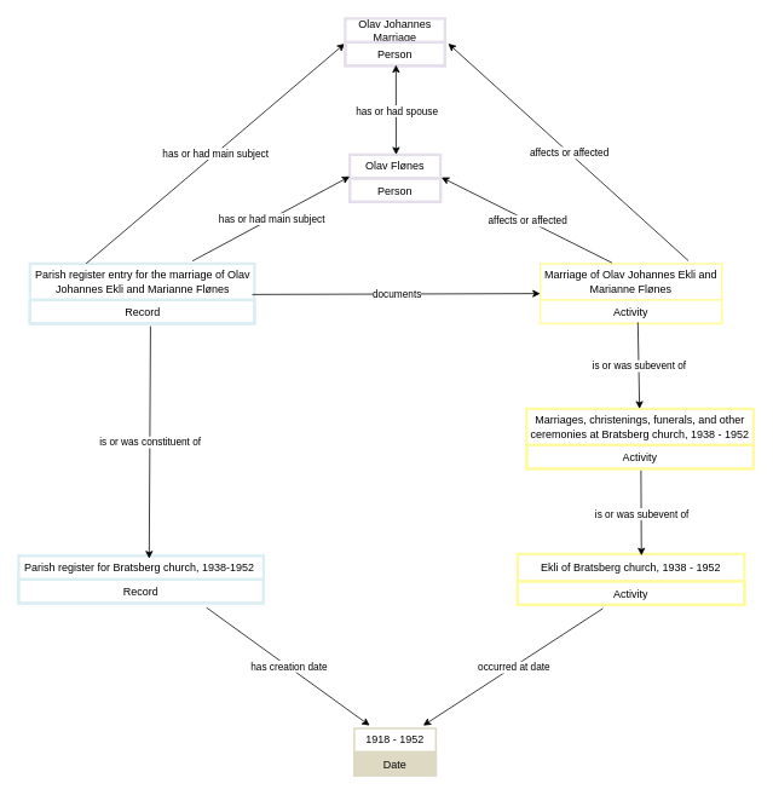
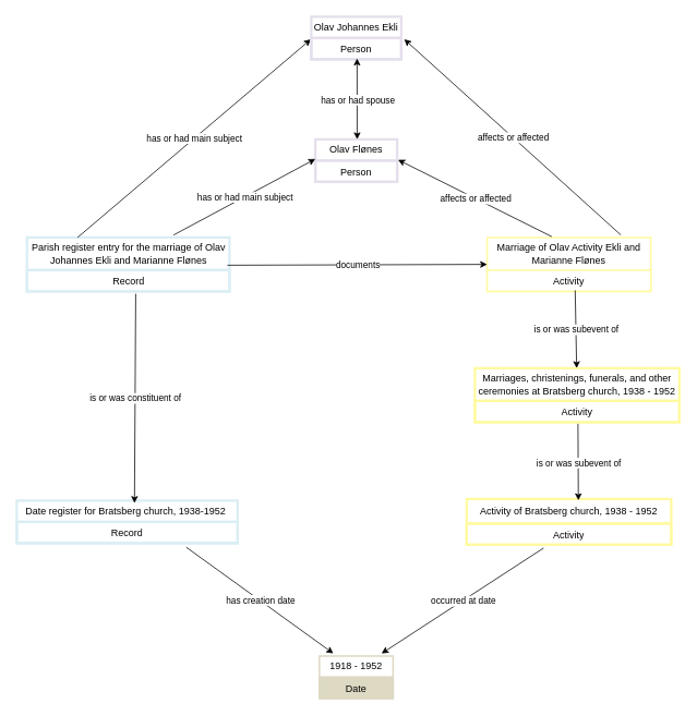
  <mxCell id="0" />
  <mxCell id="1" parent="0" />
- <mxCell id="2" value="Parish register for Bratsberg church, 1938-1952&amp;nbsp;" style="swimlane;fontStyle=0;childLayout=stackLayout;horizontal=1;startSize=26;strokeColor=#DAEEF3;strokeWidth=3;fillColor=none;horizontalStack=0;resizeParent=1;resizeParentMax=0;resizeLast=0;collapsible=1;marginBottom=0;whiteSpace=wrap;html=1;" parent="1" vertex="1"><mxGeometry x="20" y="612" width="270" height="52" as="geometry" /></mxCell>
+ <mxCell id="2" value="Date register for Bratsberg church, 1938-1952&amp;nbsp;" style="swimlane;fontStyle=0;childLayout=stackLayout;horizontal=1;startSize=26;strokeColor=#DAEEF3;strokeWidth=3;fillColor=none;horizontalStack=0;resizeParent=1;resizeParentMax=0;resizeLast=0;collapsible=1;marginBottom=0;whiteSpace=wrap;html=1;" parent="1" vertex="1"><mxGeometry x="20" y="612" width="270" height="52" as="geometry" /></mxCell>
  <mxCell id="3" value="Record" style="text;strokeColor=#DAEEF3;strokeWidth=3;fillColor=none;align=center;verticalAlign=top;spacingLeft=4;spacingRight=4;overflow=hidden;rotatable=0;points=[[0,0.5],[1,0.5]];portConstraint=eastwest;whiteSpace=wrap;html=1;" parent="2" vertex="1"><mxGeometry y="26" width="270" height="26" as="geometry" /></mxCell>
  <mxCell id="4" value="Marriages, christenings, funerals, and other ceremonies at Bratsberg church, 1938 - 1952" style="swimlane;fontStyle=0;childLayout=stackLayout;horizontal=1;startSize=40;strokeColor=#FFFAA0;strokeWidth=3;fillColor=none;horizontalStack=0;resizeParent=1;resizeParentMax=0;resizeLast=0;collapsible=1;marginBottom=0;whiteSpace=wrap;html=1;" parent="1" vertex="1"><mxGeometry x="580" y="450" width="250" height="66" as="geometry" /></mxCell>
  <mxCell id="5" value="Activity" style="text;strokeColor=#FFFAA0;strokeWidth=3;fillColor=none;align=center;verticalAlign=top;spacingLeft=4;spacingRight=4;overflow=hidden;rotatable=0;points=[[0,0.5],[1,0.5]];portConstraint=eastwest;whiteSpace=wrap;html=1;" parent="4" vertex="1"><mxGeometry y="40" width="250" height="26" as="geometry" /></mxCell>
  <mxCell id="6" value="1918 - 1952" style="swimlane;fontStyle=0;childLayout=stackLayout;horizontal=1;startSize=26;strokeColor=#DDD9C3;strokeWidth=2;fillColor=none;horizontalStack=0;resizeParent=1;resizeParentMax=0;resizeLast=0;collapsible=1;marginBottom=0;whiteSpace=wrap;html=1;" parent="1" vertex="1"><mxGeometry x="390" y="802" width="90" height="52" as="geometry" /></mxCell>
  <mxCell id="7" value="Date" style="text;strokeColor=#DDD9C3;strokeWidth=2;fillColor=#DDD9C3;align=center;verticalAlign=top;spacingLeft=4;spacingRight=4;overflow=hidden;rotatable=0;points=[[0,0.5],[1,0.5]];portConstraint=eastwest;whiteSpace=wrap;html=1;" parent="6" vertex="1"><mxGeometry y="26" width="90" height="26" as="geometry" /></mxCell>
  <mxCell id="8" value="" style="endArrow=classic;html=1;rounded=0;exitX=0.376;exitY=1.154;exitDx=0;exitDy=0;exitPerimeter=0;entryX=0.844;entryY=-0.058;entryDx=0;entryDy=0;entryPerimeter=0;" parent="1" source="37" target="6" edge="1"><mxGeometry relative="1" as="geometry"><mxPoint x="460" y="752" as="sourcePoint" /><mxPoint x="620" y="752" as="targetPoint" /></mxGeometry></mxCell>
  <mxCell id="9" value="occurred at date" style="edgeLabel;resizable=0;html=1;;align=center;verticalAlign=middle;" parent="8" connectable="0" vertex="1"><mxGeometry relative="1" as="geometry" /></mxCell>
  <mxCell id="10" value="" style="endArrow=classic;html=1;rounded=0;exitX=0.767;exitY=1.192;exitDx=0;exitDy=0;exitPerimeter=0;entryX=0.189;entryY=-0.058;entryDx=0;entryDy=0;entryPerimeter=0;" parent="1" source="3" target="6" edge="1"><mxGeometry relative="1" as="geometry"><mxPoint x="177" y="729" as="sourcePoint" /><mxPoint x="20" y="854" as="targetPoint" /></mxGeometry></mxCell>
  <mxCell id="11" value="has creation date" style="edgeLabel;resizable=0;html=1;;align=center;verticalAlign=middle;" parent="10" connectable="0" vertex="1"><mxGeometry relative="1" as="geometry" /></mxCell>
  <mxCell id="12" value="Parish register entry for the marriage of Olav Johannes Ekli and Marianne Flønes" style="swimlane;fontStyle=0;childLayout=stackLayout;horizontal=1;startSize=40;strokeColor=#DAEEF3;strokeWidth=3;fillColor=none;horizontalStack=0;resizeParent=1;resizeParentMax=0;resizeLast=0;collapsible=1;marginBottom=0;whiteSpace=wrap;html=1;" parent="1" vertex="1"><mxGeometry x="32.5" y="290" width="247.5" height="66" as="geometry" /></mxCell>
  <mxCell id="13" value="Record" style="text;strokeColor=#DAEEF3;strokeWidth=3;fillColor=none;align=center;verticalAlign=top;spacingLeft=4;spacingRight=4;overflow=hidden;rotatable=0;points=[[0,0.5],[1,0.5]];portConstraint=eastwest;whiteSpace=wrap;html=1;" parent="12" vertex="1"><mxGeometry y="40" width="247.5" height="26" as="geometry" /></mxCell>
  <mxCell id="14" value="" style="endArrow=classic;html=1;rounded=0;entryX=0.533;entryY=0.058;entryDx=0;entryDy=0;entryPerimeter=0;exitX=0.537;exitY=1.115;exitDx=0;exitDy=0;exitPerimeter=0;" parent="1" source="13" target="2" edge="1"><mxGeometry relative="1" as="geometry"><mxPoint x="164" y="360" as="sourcePoint" /><mxPoint x="430" y="440" as="targetPoint" /></mxGeometry></mxCell>
  <mxCell id="15" value="is or was constituent of" style="edgeLabel;resizable=0;html=1;;align=center;verticalAlign=middle;" parent="14" connectable="0" vertex="1"><mxGeometry relative="1" as="geometry" /></mxCell>
- <mxCell id="16" value="Marriage of Olav Johannes Ekli and Marianne Flønes" style="swimlane;fontStyle=0;childLayout=stackLayout;horizontal=1;startSize=40;strokeColor=#FFFAA0;strokeWidth=2;fillColor=none;horizontalStack=0;resizeParent=1;resizeParentMax=0;resizeLast=0;collapsible=1;marginBottom=0;whiteSpace=wrap;html=1;" parent="1" vertex="1"><mxGeometry x="595" y="290" width="200" height="66" as="geometry" /></mxCell>
+ <mxCell id="16" value="Marriage of Olav Activity Ekli and Marianne Flønes" style="swimlane;fontStyle=0;childLayout=stackLayout;horizontal=1;startSize=40;strokeColor=#FFFAA0;strokeWidth=2;fillColor=none;horizontalStack=0;resizeParent=1;resizeParentMax=0;resizeLast=0;collapsible=1;marginBottom=0;whiteSpace=wrap;html=1;" parent="1" vertex="1"><mxGeometry x="595" y="290" width="200" height="66" as="geometry" /></mxCell>
  <mxCell id="17" value="Activity" style="text;strokeColor=#FFFAA0;strokeWidth=2;fillColor=#FFFFFF;align=center;verticalAlign=top;spacingLeft=4;spacingRight=4;overflow=hidden;rotatable=0;points=[[0,0.5],[1,0.5]];portConstraint=eastwest;whiteSpace=wrap;html=1;" parent="16" vertex="1"><mxGeometry y="40" width="200" height="26" as="geometry" /></mxCell>
  <mxCell id="18" value="" style="endArrow=classic;html=1;rounded=0;entryX=0.528;entryY=0.03;entryDx=0;entryDy=0;entryPerimeter=0;exitX=0.538;exitY=0.949;exitDx=0;exitDy=0;exitPerimeter=0;" parent="1" source="17" edge="1"><mxGeometry relative="1" as="geometry"><mxPoint x="710" y="350" as="sourcePoint" /><mxPoint x="704.41" y="450" as="targetPoint" /></mxGeometry></mxCell>
  <mxCell id="19" value="is or was subevent of" style="edgeLabel;resizable=0;html=1;;align=center;verticalAlign=middle;" parent="18" connectable="0" vertex="1"><mxGeometry relative="1" as="geometry" /></mxCell>
  <mxCell id="20" value="" style="endArrow=classic;html=1;rounded=0;entryX=0;entryY=0.5;entryDx=0;entryDy=0;exitX=1;exitY=0.5;exitDx=0;exitDy=0;" parent="1" target="16" edge="1"><mxGeometry relative="1" as="geometry"><mxPoint x="277.5" y="324" as="sourcePoint" /><mxPoint x="485.5" y="322" as="targetPoint" /></mxGeometry></mxCell>
  <mxCell id="21" value="documents" style="edgeLabel;resizable=0;html=1;;align=center;verticalAlign=middle;" parent="20" connectable="0" vertex="1"><mxGeometry relative="1" as="geometry" /></mxCell>
  <mxCell id="22" value="" style="endArrow=classic;html=1;rounded=0;exitX=0.25;exitY=0;exitDx=0;exitDy=0;entryX=-0.004;entryY=0.059;entryDx=0;entryDy=0;entryPerimeter=0;" parent="1" source="12" target="25" edge="1"><mxGeometry relative="1" as="geometry"><mxPoint x="230" y="251" as="sourcePoint" /><mxPoint x="350" y="210" as="targetPoint" /></mxGeometry></mxCell>
  <mxCell id="23" value="has or had main subject" style="edgeLabel;resizable=0;html=1;;align=center;verticalAlign=middle;" parent="22" connectable="0" vertex="1"><mxGeometry relative="1" as="geometry" /></mxCell>
- <mxCell id="24" value="Olav Johannes Marriage" style="swimlane;fontStyle=0;childLayout=stackLayout;horizontal=1;startSize=26;strokeColor=#E5DFEC;strokeWidth=3;fillColor=none;horizontalStack=0;resizeParent=1;resizeParentMax=0;resizeLast=0;collapsible=1;marginBottom=0;whiteSpace=wrap;html=1;" parent="1" vertex="1"><mxGeometry x="380" y="20" width="110" height="52" as="geometry" /></mxCell>
+ <mxCell id="24" value="Olav Johannes Ekli" style="swimlane;fontStyle=0;childLayout=stackLayout;horizontal=1;startSize=26;strokeColor=#E5DFEC;strokeWidth=3;fillColor=none;horizontalStack=0;resizeParent=1;resizeParentMax=0;resizeLast=0;collapsible=1;marginBottom=0;whiteSpace=wrap;html=1;" parent="1" vertex="1"><mxGeometry x="380" y="20" width="110" height="52" as="geometry" /></mxCell>
  <mxCell id="25" value="Person" style="text;strokeColor=#E5DFEC;strokeWidth=3;fillColor=none;align=center;verticalAlign=top;spacingLeft=4;spacingRight=4;overflow=hidden;rotatable=0;points=[[0,0.5],[1,0.5]];portConstraint=eastwest;whiteSpace=wrap;html=1;" parent="24" vertex="1"><mxGeometry y="26" width="110" height="26" as="geometry" /></mxCell>
  <mxCell id="26" value="Olav Flønes" style="swimlane;fontStyle=0;childLayout=stackLayout;horizontal=1;startSize=26;strokeColor=#E5DFEC;strokeWidth=3;fillColor=none;horizontalStack=0;resizeParent=1;resizeParentMax=0;resizeLast=0;collapsible=1;marginBottom=0;whiteSpace=wrap;html=1;" parent="1" vertex="1"><mxGeometry x="385" y="170" width="100" height="52" as="geometry" /></mxCell>
  <mxCell id="27" value="Person" style="text;strokeColor=#E5DFEC;strokeWidth=3;fillColor=none;align=center;verticalAlign=top;spacingLeft=4;spacingRight=4;overflow=hidden;rotatable=0;points=[[0,0.5],[1,0.5]];portConstraint=eastwest;whiteSpace=wrap;html=1;" parent="26" vertex="1"><mxGeometry y="26" width="100" height="26" as="geometry" /></mxCell>
  <mxCell id="28" value="" style="endArrow=classic;html=1;rounded=0;exitX=0.724;exitY=-0.045;exitDx=0;exitDy=0;entryX=0;entryY=-0.077;entryDx=0;entryDy=0;entryPerimeter=0;exitPerimeter=0;" parent="1" source="12" target="27" edge="1"><mxGeometry relative="1" as="geometry"><mxPoint x="210" y="318" as="sourcePoint" /><mxPoint x="140" y="220" as="targetPoint" /></mxGeometry></mxCell>
  <mxCell id="29" value="has or had main subject" style="edgeLabel;resizable=0;html=1;;align=center;verticalAlign=middle;" parent="28" connectable="0" vertex="1"><mxGeometry relative="1" as="geometry" /></mxCell>
  <mxCell id="30" value="" style="endArrow=classic;html=1;rounded=0;startArrow=classic;startFill=1;entryX=0.509;entryY=0.962;entryDx=0;entryDy=0;entryPerimeter=0;exitX=0.511;exitY=0;exitDx=0;exitDy=0;exitPerimeter=0;" parent="1" source="26" target="25" edge="1"><mxGeometry relative="1" as="geometry"><mxPoint x="435" y="170" as="sourcePoint" /><mxPoint x="50" y="136" as="targetPoint" /></mxGeometry></mxCell>
  <mxCell id="31" value="has or had spouse" style="edgeLabel;resizable=0;html=1;;align=center;verticalAlign=middle;" parent="30" connectable="0" vertex="1"><mxGeometry relative="1" as="geometry" /></mxCell>
  <mxCell id="32" value="" style="endArrow=classic;html=1;rounded=0;exitX=0.395;exitY=-0.015;exitDx=0;exitDy=0;entryX=1.011;entryY=-0.038;entryDx=0;entryDy=0;entryPerimeter=0;exitPerimeter=0;" parent="1" source="16" target="27" edge="1"><mxGeometry relative="1" as="geometry"><mxPoint x="380" y="278" as="sourcePoint" /><mxPoint x="680" y="90" as="targetPoint" /></mxGeometry></mxCell>
  <mxCell id="33" value="affects or affected" style="edgeLabel;resizable=0;html=1;;align=center;verticalAlign=middle;" parent="32" connectable="0" vertex="1"><mxGeometry relative="1" as="geometry" /></mxCell>
  <mxCell id="34" value="" style="endArrow=classic;html=1;rounded=0;exitX=0.817;exitY=-0.046;exitDx=0;exitDy=0;entryX=1.033;entryY=0.059;entryDx=0;entryDy=0;entryPerimeter=0;exitPerimeter=0;" parent="1" source="16" target="25" edge="1"><mxGeometry relative="1" as="geometry"><mxPoint x="728" y="290" as="sourcePoint" /><mxPoint x="570" y="226" as="targetPoint" /></mxGeometry></mxCell>
  <mxCell id="35" value="affects or affected" style="edgeLabel;resizable=0;html=1;;align=center;verticalAlign=middle;" parent="34" connectable="0" vertex="1"><mxGeometry relative="1" as="geometry" /></mxCell>
- <mxCell id="36" value="Ekli of Bratsberg church, 1938 - 1952" style="swimlane;fontStyle=0;childLayout=stackLayout;horizontal=1;startSize=30;strokeColor=#FFFAA0;strokeWidth=3;fillColor=none;horizontalStack=0;resizeParent=1;resizeParentMax=0;resizeLast=0;collapsible=1;marginBottom=0;whiteSpace=wrap;html=1;" parent="1" vertex="1"><mxGeometry x="570" y="610" width="250" height="56" as="geometry" /></mxCell>
+ <mxCell id="36" value="Activity of Bratsberg church, 1938 - 1952" style="swimlane;fontStyle=0;childLayout=stackLayout;horizontal=1;startSize=30;strokeColor=#FFFAA0;strokeWidth=3;fillColor=none;horizontalStack=0;resizeParent=1;resizeParentMax=0;resizeLast=0;collapsible=1;marginBottom=0;whiteSpace=wrap;html=1;" parent="1" vertex="1"><mxGeometry x="570" y="610" width="250" height="56" as="geometry" /></mxCell>
  <mxCell id="37" value="Activity" style="text;strokeColor=#FFFAA0;strokeWidth=3;fillColor=none;align=center;verticalAlign=top;spacingLeft=4;spacingRight=4;overflow=hidden;rotatable=0;points=[[0,0.5],[1,0.5]];portConstraint=eastwest;whiteSpace=wrap;html=1;" parent="36" vertex="1"><mxGeometry y="30" width="250" height="26" as="geometry" /></mxCell>
  <mxCell id="38" value="" style="endArrow=classic;html=1;rounded=0;exitX=0.504;exitY=1.077;exitDx=0;exitDy=0;entryX=0.546;entryY=0.029;entryDx=0;entryDy=0;entryPerimeter=0;exitPerimeter=0;" parent="1" source="5" target="36" edge="1"><mxGeometry relative="1" as="geometry"><mxPoint x="850" y="530" as="sourcePoint" /><mxPoint x="1097" y="599" as="targetPoint" /></mxGeometry></mxCell>
  <mxCell id="39" value="is or was subevent of" style="edgeLabel;resizable=0;html=1;;align=center;verticalAlign=middle;" parent="38" connectable="0" vertex="1"><mxGeometry relative="1" as="geometry" /></mxCell>
